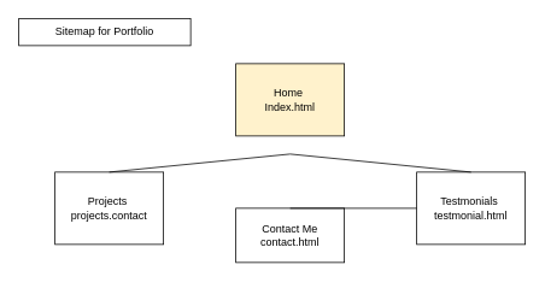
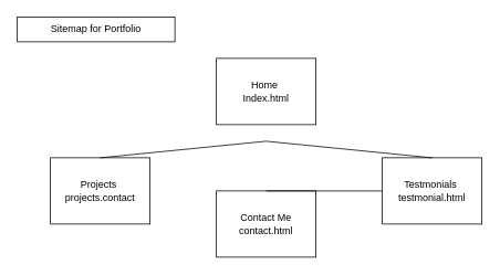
  <mxCell id="0" />
  <mxCell id="1" parent="0" />
- <mxCell id="2" value="Home&amp;nbsp;&lt;br&gt;Index.html" style="rounded=0;whiteSpace=wrap;html=1;fillColor=#fff2cc;" vertex="1" parent="1"><mxGeometry x="260" y="70" width="120" height="80" as="geometry" /></mxCell>
+ <mxCell id="2" value="Home&amp;nbsp;&lt;br&gt;Index.html" style="rounded=0;whiteSpace=wrap;html=1;" vertex="1" parent="1"><mxGeometry x="260" y="70" width="120" height="80" as="geometry" /></mxCell>
  <mxCell id="3" value="Projects&amp;nbsp;&lt;br&gt;projects.contact" style="rounded=0;whiteSpace=wrap;html=1;" vertex="1" parent="1"><mxGeometry x="60" y="190" width="120" height="80" as="geometry" /></mxCell>
  <mxCell id="4" value="Testmonials&amp;nbsp;&lt;br&gt;testmonial.html" style="rounded=0;whiteSpace=wrap;html=1;" vertex="1" parent="1"><mxGeometry x="460" y="190" width="120" height="80" as="geometry" /></mxCell>
- <mxCell id="5" value="Contact Me&lt;br&gt;contact.html" style="rounded=0;whiteSpace=wrap;html=1;" vertex="1" parent="1"><mxGeometry x="260" y="230" width="120" height="60" as="geometry" /></mxCell>
+ <mxCell id="5" value="Contact Me&lt;br&gt;contact.html" style="rounded=0;whiteSpace=wrap;html=1;" vertex="1" parent="1"><mxGeometry x="260" y="230" width="120" height="80" as="geometry" /></mxCell>
  <mxCell id="6" value="" style="endArrow=none;html=1;exitX=0.5;exitY=0;exitDx=0;exitDy=0;" edge="1" parent="1" source="5" target="4"><mxGeometry width="50" height="50" relative="1" as="geometry"><mxPoint x="210" y="200" as="sourcePoint" /><mxPoint x="320" y="160" as="targetPoint" /></mxGeometry></mxCell>
  <mxCell id="7" value="" style="endArrow=none;html=1;exitX=0.5;exitY=0;exitDx=0;exitDy=0;" edge="1" parent="1" source="4"><mxGeometry width="50" height="50" relative="1" as="geometry"><mxPoint x="410" y="170" as="sourcePoint" /><mxPoint x="320" y="170" as="targetPoint" /></mxGeometry></mxCell>
  <mxCell id="8" value="" style="endArrow=none;html=1;entryX=0.5;entryY=0;entryDx=0;entryDy=0;" edge="1" parent="1" target="3"><mxGeometry width="50" height="50" relative="1" as="geometry"><mxPoint x="320" y="170" as="sourcePoint" /><mxPoint x="160" y="120" as="targetPoint" /></mxGeometry></mxCell>
  <mxCell id="9" value="Sitemap for Portfolio" style="rounded=0;whiteSpace=wrap;html=1;" vertex="1" parent="1"><mxGeometry x="20" y="20" width="190" height="30" as="geometry" /></mxCell>
